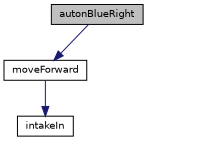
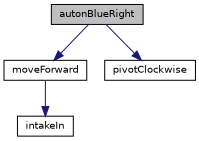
  digraph {
    rankdir=TB
    node [color=black fillcolor=white fontname=Helvetica fontsize=10 shape=record style=filled]
    edge [color=midnightblue fontname=Helvetica fontsize=10 labelfontname=Helvetica labelfontsize=10 style=solid]
    n1 [fillcolor=grey75 fontcolor=black height=0.2 label=autonBlueRight width=0.4]
    n2 [height=0.2 label=moveForward width=0.4]
+   n3 [height=0.2 label=pivotClockwise width=0.4]
    n4 [height=0.2 label=intakeIn width=0.4]
    n1 -> n2
+   n1 -> n3
    n2 -> n4
  }
